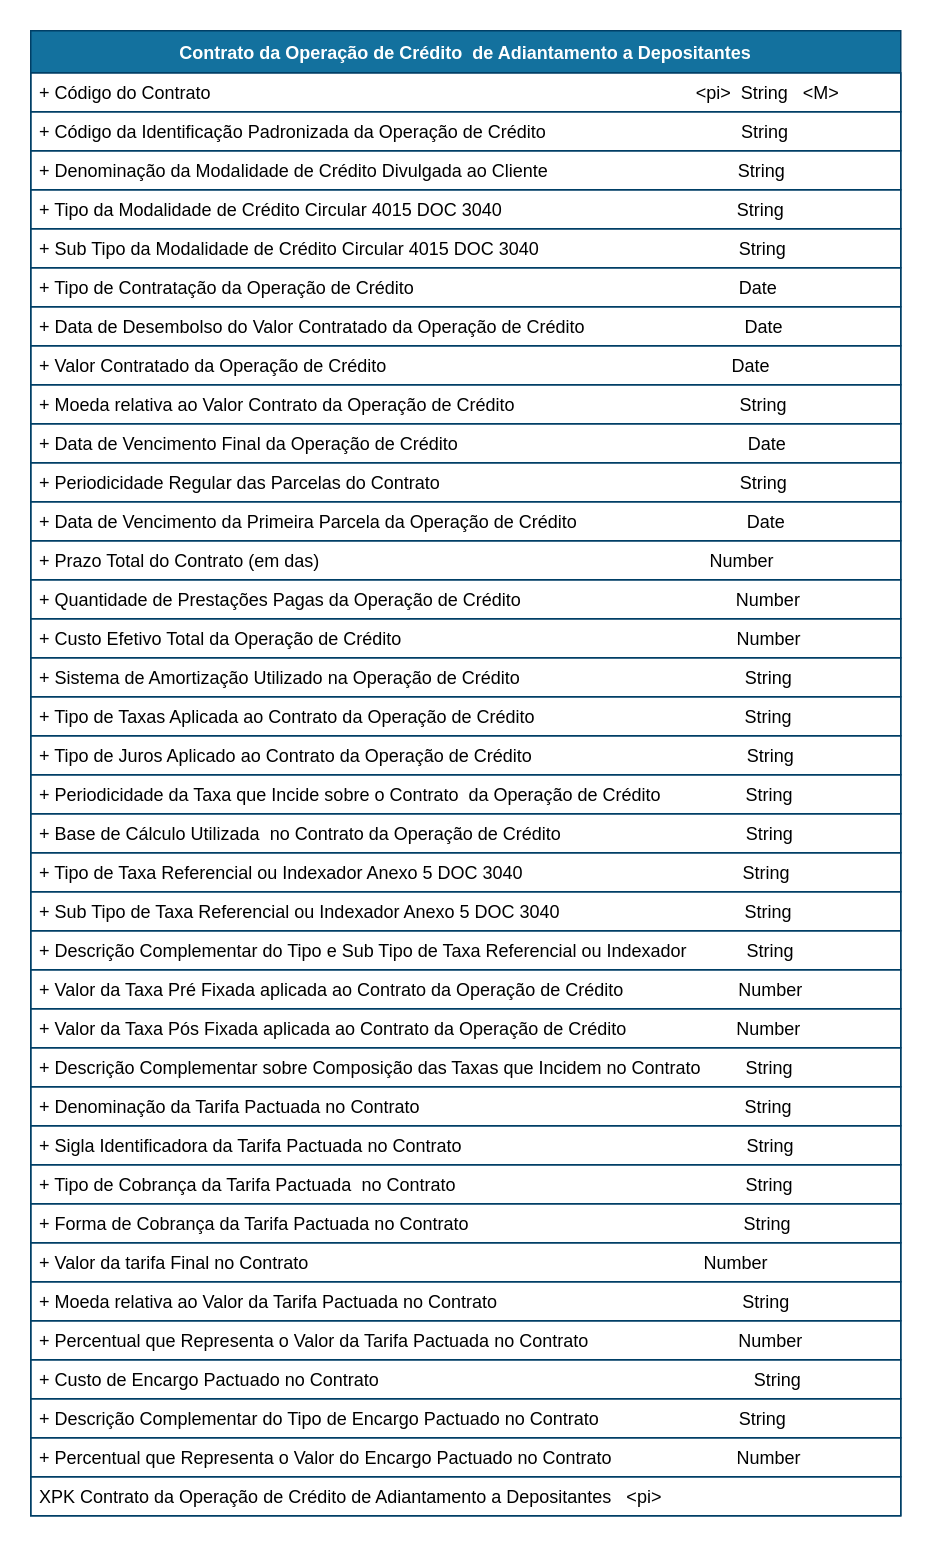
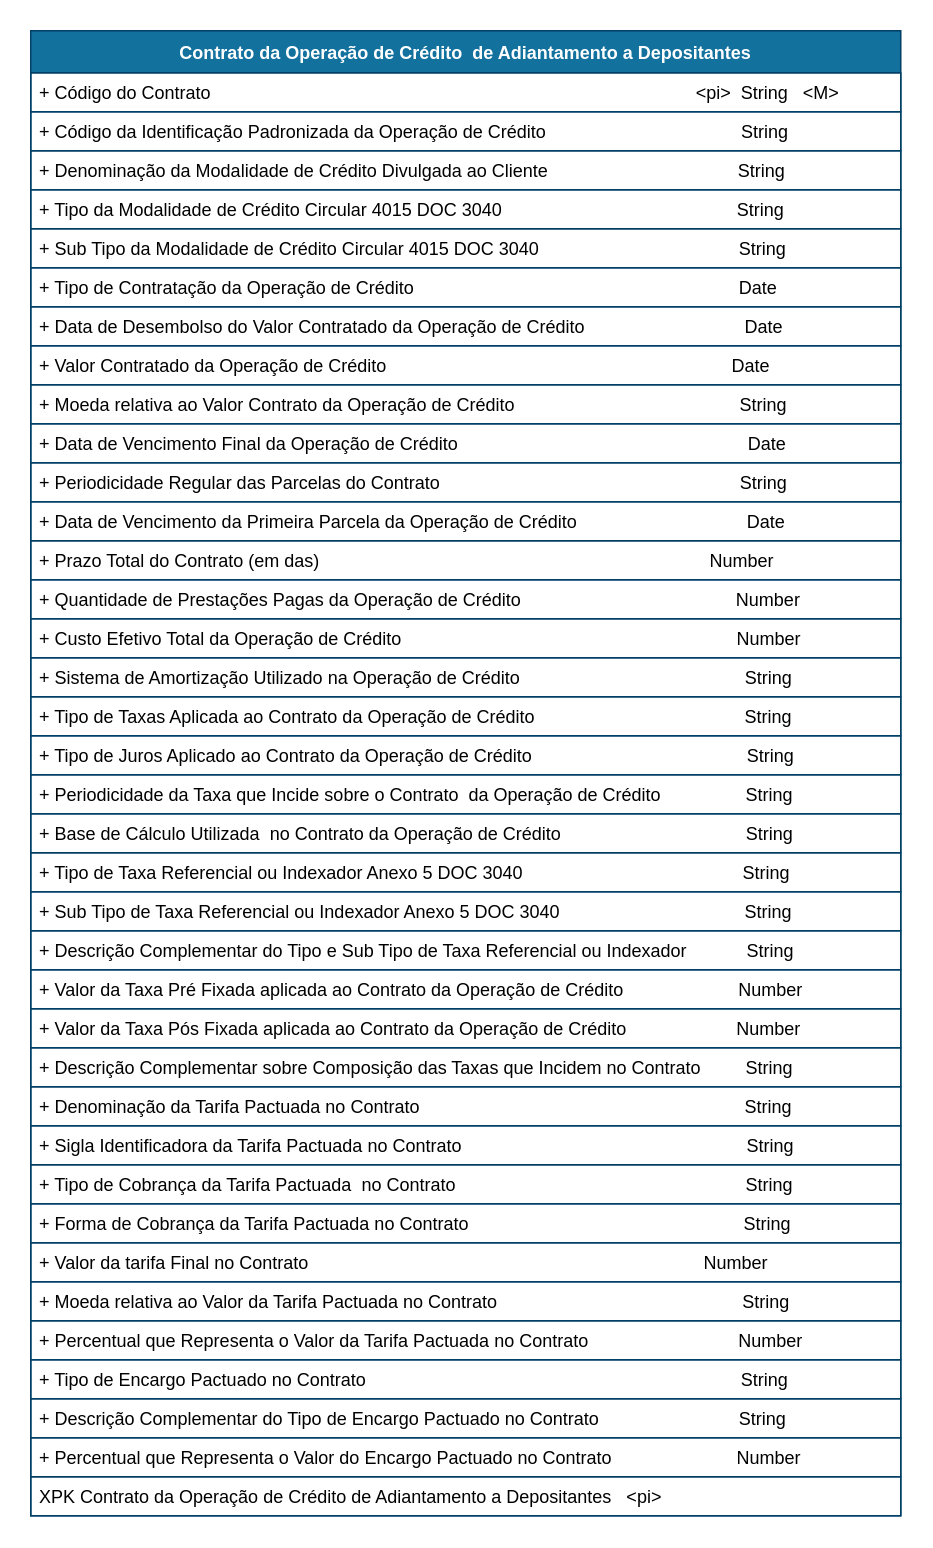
  <mxCell id="0" />
  <mxCell id="1" parent="0" />
  <mxCell id="2" value="Contrato da Operação de Crédito  de Adiantamento a Depositantes" style="swimlane;fontStyle=1;childLayout=stackLayout;horizontal=1;startSize=28;horizontalStack=0;resizeParent=1;resizeParentMax=0;resizeLast=0;collapsible=1;marginBottom=0;rounded=0;shadow=0;comic=0;sketch=0;align=center;html=0;autosize=1;fillColor=#13719E;strokeColor=#003F66;fontColor=#FFFFFF;" parent="1" vertex="1"><mxGeometry x="20" y="20" width="580" height="990" as="geometry" /></mxCell>
  <mxCell id="3" value="+ Código do Contrato                                                                                                 &lt;pi&gt;  String   &lt;M&gt;" style="text;fillColor=none;align=left;verticalAlign=top;spacingLeft=4;spacingRight=4;overflow=hidden;rotatable=0;points=[[0,0.5],[1,0.5]];portConstraint=eastwest;strokeColor=#003F66;" parent="2" vertex="1"><mxGeometry y="28" width="580" height="26" as="geometry" /></mxCell>
  <mxCell id="4" value="+ Código da Identificação Padronizada da Operação de Crédito                                       String      " style="text;fillColor=none;align=left;verticalAlign=top;spacingLeft=4;spacingRight=4;overflow=hidden;rotatable=0;points=[[0,0.5],[1,0.5]];portConstraint=eastwest;strokeColor=#003F66;" parent="2" vertex="1"><mxGeometry y="54" width="580" height="26" as="geometry" /></mxCell>
  <mxCell id="5" value="+ Denominação da Modalidade de Crédito Divulgada ao Cliente                                      String" style="text;fillColor=none;align=left;verticalAlign=top;spacingLeft=4;spacingRight=4;overflow=hidden;rotatable=0;points=[[0,0.5],[1,0.5]];portConstraint=eastwest;strokeColor=#003F66;" parent="2" vertex="1"><mxGeometry y="80" width="580" height="26" as="geometry" /></mxCell>
  <mxCell id="6" value="+ Tipo da Modalidade de Crédito Circular 4015 DOC 3040                                               String" style="text;fillColor=none;align=left;verticalAlign=top;spacingLeft=4;spacingRight=4;overflow=hidden;rotatable=0;points=[[0,0.5],[1,0.5]];portConstraint=eastwest;strokeColor=#003F66;" parent="2" vertex="1"><mxGeometry y="106" width="580" height="26" as="geometry" /></mxCell>
  <mxCell id="7" value="+ Sub Tipo da Modalidade de Crédito Circular 4015 DOC 3040                                        String" style="text;fillColor=none;align=left;verticalAlign=top;spacingLeft=4;spacingRight=4;overflow=hidden;rotatable=0;points=[[0,0.5],[1,0.5]];portConstraint=eastwest;strokeColor=#003F66;" parent="2" vertex="1"><mxGeometry y="132" width="580" height="26" as="geometry" /></mxCell>
  <mxCell id="8" value="+ Tipo de Contratação da Operação de Crédito                                                                 Date" style="text;fillColor=none;align=left;verticalAlign=top;spacingLeft=4;spacingRight=4;overflow=hidden;rotatable=0;points=[[0,0.5],[1,0.5]];portConstraint=eastwest;strokeColor=#003F66;" parent="2" vertex="1"><mxGeometry y="158" width="580" height="26" as="geometry" /></mxCell>
  <mxCell id="9" value="+ Data de Desembolso do Valor Contratado da Operação de Crédito                                Date" style="text;fillColor=none;align=left;verticalAlign=top;spacingLeft=4;spacingRight=4;overflow=hidden;rotatable=0;points=[[0,0.5],[1,0.5]];portConstraint=eastwest;strokeColor=#003F66;" parent="2" vertex="1"><mxGeometry y="184" width="580" height="26" as="geometry" /></mxCell>
  <mxCell id="10" value="+ Valor Contratado da Operação de Crédito                                                                     Date" style="text;fillColor=none;align=left;verticalAlign=top;spacingLeft=4;spacingRight=4;overflow=hidden;rotatable=0;points=[[0,0.5],[1,0.5]];portConstraint=eastwest;strokeColor=#003F66;" parent="2" vertex="1"><mxGeometry y="210" width="580" height="26" as="geometry" /></mxCell>
  <mxCell id="11" value="+ Moeda relativa ao Valor Contrato da Operação de Crédito                                             String" style="text;fillColor=none;align=left;verticalAlign=top;spacingLeft=4;spacingRight=4;overflow=hidden;rotatable=0;points=[[0,0.5],[1,0.5]];portConstraint=eastwest;strokeColor=#003F66;" parent="2" vertex="1"><mxGeometry y="236" width="580" height="26" as="geometry" /></mxCell>
  <mxCell id="12" value="+ Data de Vencimento Final da Operação de Crédito                                                          Date" style="text;fillColor=none;align=left;verticalAlign=top;spacingLeft=4;spacingRight=4;overflow=hidden;rotatable=0;points=[[0,0.5],[1,0.5]];portConstraint=eastwest;strokeColor=#003F66;" parent="2" vertex="1"><mxGeometry y="262" width="580" height="26" as="geometry" /></mxCell>
  <mxCell id="13" value="+ Periodicidade Regular das Parcelas do Contrato                                                            String" style="text;fillColor=none;align=left;verticalAlign=top;spacingLeft=4;spacingRight=4;overflow=hidden;rotatable=0;points=[[0,0.5],[1,0.5]];portConstraint=eastwest;strokeColor=#003F66;" parent="2" vertex="1"><mxGeometry y="288" width="580" height="26" as="geometry" /></mxCell>
  <mxCell id="14" value="+ Data de Vencimento da Primeira Parcela da Operação de Crédito                                  Date" style="text;fillColor=none;align=left;verticalAlign=top;spacingLeft=4;spacingRight=4;overflow=hidden;rotatable=0;points=[[0,0.5],[1,0.5]];portConstraint=eastwest;strokeColor=#003F66;" parent="2" vertex="1"><mxGeometry y="314" width="580" height="26" as="geometry" /></mxCell>
  <mxCell id="15" value="+ Prazo Total do Contrato (em das)                                                                              Number  " style="text;fillColor=none;align=left;verticalAlign=top;spacingLeft=4;spacingRight=4;overflow=hidden;rotatable=0;points=[[0,0.5],[1,0.5]];portConstraint=eastwest;strokeColor=#003F66;" parent="2" vertex="1"><mxGeometry y="340" width="580" height="26" as="geometry" /></mxCell>
  <mxCell id="16" value="+ Quantidade de Prestações Pagas da Operação de Crédito                                           Number  " style="text;fillColor=none;align=left;verticalAlign=top;spacingLeft=4;spacingRight=4;overflow=hidden;rotatable=0;points=[[0,0.5],[1,0.5]];portConstraint=eastwest;strokeColor=#003F66;" parent="2" vertex="1"><mxGeometry y="366" width="580" height="26" as="geometry" /></mxCell>
  <mxCell id="17" value="+ Custo Efetivo Total da Operação de Crédito                                                                   Number" style="text;fillColor=none;align=left;verticalAlign=top;spacingLeft=4;spacingRight=4;overflow=hidden;rotatable=0;points=[[0,0.5],[1,0.5]];portConstraint=eastwest;strokeColor=#003F66;" parent="2" vertex="1"><mxGeometry y="392" width="580" height="26" as="geometry" /></mxCell>
  <mxCell id="18" value="+ Sistema de Amortização Utilizado na Operação de Crédito                                             String" style="text;fillColor=none;align=left;verticalAlign=top;spacingLeft=4;spacingRight=4;overflow=hidden;rotatable=0;points=[[0,0.5],[1,0.5]];portConstraint=eastwest;strokeColor=#003F66;" parent="2" vertex="1"><mxGeometry y="418" width="580" height="26" as="geometry" /></mxCell>
  <mxCell id="19" value="+ Tipo de Taxas Aplicada ao Contrato da Operação de Crédito                                          String" style="text;fillColor=none;align=left;verticalAlign=top;spacingLeft=4;spacingRight=4;overflow=hidden;rotatable=0;points=[[0,0.5],[1,0.5]];portConstraint=eastwest;strokeColor=#003F66;" parent="2" vertex="1"><mxGeometry y="444" width="580" height="26" as="geometry" /></mxCell>
  <mxCell id="20" value="+ Tipo de Juros Aplicado ao Contrato da Operação de Crédito                                           String" style="text;fillColor=none;align=left;verticalAlign=top;spacingLeft=4;spacingRight=4;overflow=hidden;rotatable=0;points=[[0,0.5],[1,0.5]];portConstraint=eastwest;strokeColor=#003F66;" parent="2" vertex="1"><mxGeometry y="470" width="580" height="26" as="geometry" /></mxCell>
  <mxCell id="21" value="+ Periodicidade da Taxa que Incide sobre o Contrato  da Operação de Crédito                 String" style="text;fillColor=none;align=left;verticalAlign=top;spacingLeft=4;spacingRight=4;overflow=hidden;rotatable=0;points=[[0,0.5],[1,0.5]];portConstraint=eastwest;strokeColor=#003F66;" parent="2" vertex="1"><mxGeometry y="496" width="580" height="26" as="geometry" /></mxCell>
  <mxCell id="22" value="+ Base de Cálculo Utilizada  no Contrato da Operação de Crédito                                     String" style="text;fillColor=none;align=left;verticalAlign=top;spacingLeft=4;spacingRight=4;overflow=hidden;rotatable=0;points=[[0,0.5],[1,0.5]];portConstraint=eastwest;strokeColor=#003F66;" parent="2" vertex="1"><mxGeometry y="522" width="580" height="26" as="geometry" /></mxCell>
  <mxCell id="23" value="+ Tipo de Taxa Referencial ou Indexador Anexo 5 DOC 3040                                            String" style="text;fillColor=none;align=left;verticalAlign=top;spacingLeft=4;spacingRight=4;overflow=hidden;rotatable=0;points=[[0,0.5],[1,0.5]];portConstraint=eastwest;strokeColor=#003F66;" parent="2" vertex="1"><mxGeometry y="548" width="580" height="26" as="geometry" /></mxCell>
  <mxCell id="24" value="+ Sub Tipo de Taxa Referencial ou Indexador Anexo 5 DOC 3040                                     String" style="text;fillColor=none;align=left;verticalAlign=top;spacingLeft=4;spacingRight=4;overflow=hidden;rotatable=0;points=[[0,0.5],[1,0.5]];portConstraint=eastwest;strokeColor=#003F66;" parent="2" vertex="1"><mxGeometry y="574" width="580" height="26" as="geometry" /></mxCell>
  <mxCell id="25" value="+ Descrição Complementar do Tipo e Sub Tipo de Taxa Referencial ou Indexador            String  " style="text;fillColor=none;align=left;verticalAlign=top;spacingLeft=4;spacingRight=4;overflow=hidden;rotatable=0;points=[[0,0.5],[1,0.5]];portConstraint=eastwest;strokeColor=#003F66;" parent="2" vertex="1"><mxGeometry y="600" width="580" height="26" as="geometry" /></mxCell>
  <mxCell id="26" value="+ Valor da Taxa Pré Fixada aplicada ao Contrato da Operação de Crédito                       Number" style="text;fillColor=none;align=left;verticalAlign=top;spacingLeft=4;spacingRight=4;overflow=hidden;rotatable=0;points=[[0,0.5],[1,0.5]];portConstraint=eastwest;strokeColor=#003F66;" parent="2" vertex="1"><mxGeometry y="626" width="580" height="26" as="geometry" /></mxCell>
  <mxCell id="27" value="+ Valor da Taxa Pós Fixada aplicada ao Contrato da Operação de Crédito                      Number" style="text;fillColor=none;align=left;verticalAlign=top;spacingLeft=4;spacingRight=4;overflow=hidden;rotatable=0;points=[[0,0.5],[1,0.5]];portConstraint=eastwest;strokeColor=#003F66;" parent="2" vertex="1"><mxGeometry y="652" width="580" height="26" as="geometry" /></mxCell>
  <mxCell id="28" value="+ Descrição Complementar sobre Composição das Taxas que Incidem no Contrato         String" style="text;fillColor=none;align=left;verticalAlign=top;spacingLeft=4;spacingRight=4;overflow=hidden;rotatable=0;points=[[0,0.5],[1,0.5]];portConstraint=eastwest;strokeColor=#003F66;" parent="2" vertex="1"><mxGeometry y="678" width="580" height="26" as="geometry" /></mxCell>
  <mxCell id="29" value="+ Denominação da Tarifa Pactuada no Contrato                                                                 String" style="text;fillColor=none;align=left;verticalAlign=top;spacingLeft=4;spacingRight=4;overflow=hidden;rotatable=0;points=[[0,0.5],[1,0.5]];portConstraint=eastwest;strokeColor=#003F66;" parent="2" vertex="1"><mxGeometry y="704" width="580" height="26" as="geometry" /></mxCell>
  <mxCell id="30" value="+ Sigla Identificadora da Tarifa Pactuada no Contrato                                                         String" style="text;fillColor=none;align=left;verticalAlign=top;spacingLeft=4;spacingRight=4;overflow=hidden;rotatable=0;points=[[0,0.5],[1,0.5]];portConstraint=eastwest;strokeColor=#003F66;" parent="2" vertex="1"><mxGeometry y="730" width="580" height="26" as="geometry" /></mxCell>
  <mxCell id="31" value="+ Tipo de Cobrança da Tarifa Pactuada  no Contrato                                                          String" style="text;fillColor=none;align=left;verticalAlign=top;spacingLeft=4;spacingRight=4;overflow=hidden;rotatable=0;points=[[0,0.5],[1,0.5]];portConstraint=eastwest;strokeColor=#003F66;" parent="2" vertex="1"><mxGeometry y="756" width="580" height="26" as="geometry" /></mxCell>
  <mxCell id="32" value="+ Forma de Cobrança da Tarifa Pactuada no Contrato                                                       String" style="text;fillColor=none;align=left;verticalAlign=top;spacingLeft=4;spacingRight=4;overflow=hidden;rotatable=0;points=[[0,0.5],[1,0.5]];portConstraint=eastwest;strokeColor=#003F66;" parent="2" vertex="1"><mxGeometry y="782" width="580" height="26" as="geometry" /></mxCell>
  <mxCell id="33" value="+ Valor da tarifa Final no Contrato                                                                               Number" style="text;fillColor=none;align=left;verticalAlign=top;spacingLeft=4;spacingRight=4;overflow=hidden;rotatable=0;points=[[0,0.5],[1,0.5]];portConstraint=eastwest;strokeColor=#003F66;" parent="2" vertex="1"><mxGeometry y="808" width="580" height="26" as="geometry" /></mxCell>
  <mxCell id="34" value="+ Moeda relativa ao Valor da Tarifa Pactuada no Contrato                                                 String" style="text;fillColor=none;align=left;verticalAlign=top;spacingLeft=4;spacingRight=4;overflow=hidden;rotatable=0;points=[[0,0.5],[1,0.5]];portConstraint=eastwest;strokeColor=#003F66;" parent="2" vertex="1"><mxGeometry y="834" width="580" height="26" as="geometry" /></mxCell>
  <mxCell id="35" value="+ Percentual que Representa o Valor da Tarifa Pactuada no Contrato                              Number" style="text;fillColor=none;align=left;verticalAlign=top;spacingLeft=4;spacingRight=4;overflow=hidden;rotatable=0;points=[[0,0.5],[1,0.5]];portConstraint=eastwest;strokeColor=#003F66;" parent="2" vertex="1"><mxGeometry y="860" width="580" height="26" as="geometry" /></mxCell>
- <mxCell id="36" value="+ Custo de Encargo Pactuado no Contrato                                                                           String" style="text;fillColor=none;align=left;verticalAlign=top;spacingLeft=4;spacingRight=4;overflow=hidden;rotatable=0;points=[[0,0.5],[1,0.5]];portConstraint=eastwest;strokeColor=#003F66;" parent="2" vertex="1"><mxGeometry y="886" width="580" height="26" as="geometry" /></mxCell>
+ <mxCell id="36" value="+ Tipo de Encargo Pactuado no Contrato                                                                           String" style="text;fillColor=none;align=left;verticalAlign=top;spacingLeft=4;spacingRight=4;overflow=hidden;rotatable=0;points=[[0,0.5],[1,0.5]];portConstraint=eastwest;strokeColor=#003F66;" parent="2" vertex="1"><mxGeometry y="886" width="580" height="26" as="geometry" /></mxCell>
  <mxCell id="37" value="+ Descrição Complementar do Tipo de Encargo Pactuado no Contrato                            String" style="text;fillColor=none;align=left;verticalAlign=top;spacingLeft=4;spacingRight=4;overflow=hidden;rotatable=0;points=[[0,0.5],[1,0.5]];portConstraint=eastwest;strokeColor=#003F66;" parent="2" vertex="1"><mxGeometry y="912" width="580" height="26" as="geometry" /></mxCell>
  <mxCell id="38" value="+ Percentual que Representa o Valor do Encargo Pactuado no Contrato                         Number" style="text;fillColor=none;align=left;verticalAlign=top;spacingLeft=4;spacingRight=4;overflow=hidden;rotatable=0;points=[[0,0.5],[1,0.5]];portConstraint=eastwest;strokeColor=#003F66;" parent="2" vertex="1"><mxGeometry y="938" width="580" height="26" as="geometry" /></mxCell>
  <mxCell id="39" value="XPK Contrato da Operação de Crédito de Adiantamento a Depositantes   &lt;pi&gt;" style="text;fillColor=none;align=left;verticalAlign=top;spacingLeft=4;spacingRight=4;overflow=hidden;rotatable=0;points=[[0,0.5],[1,0.5]];portConstraint=eastwest;strokeColor=#003F66;" parent="2" vertex="1"><mxGeometry y="964" width="580" height="26" as="geometry" /></mxCell>
